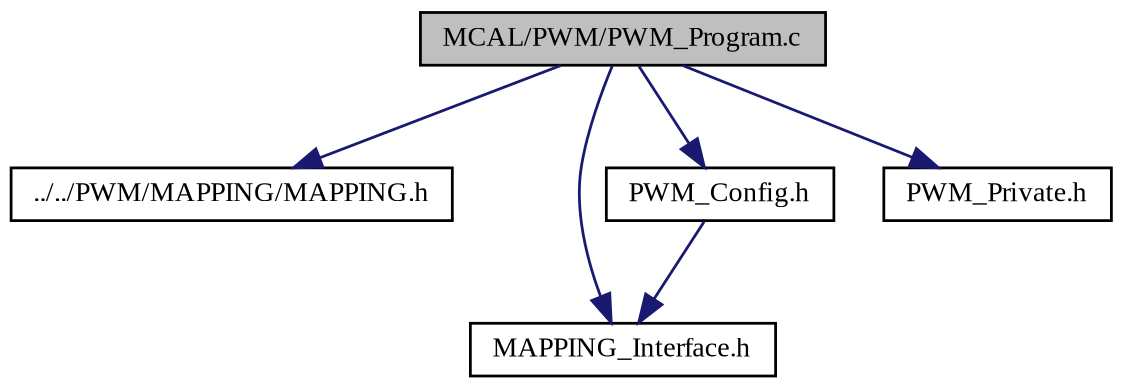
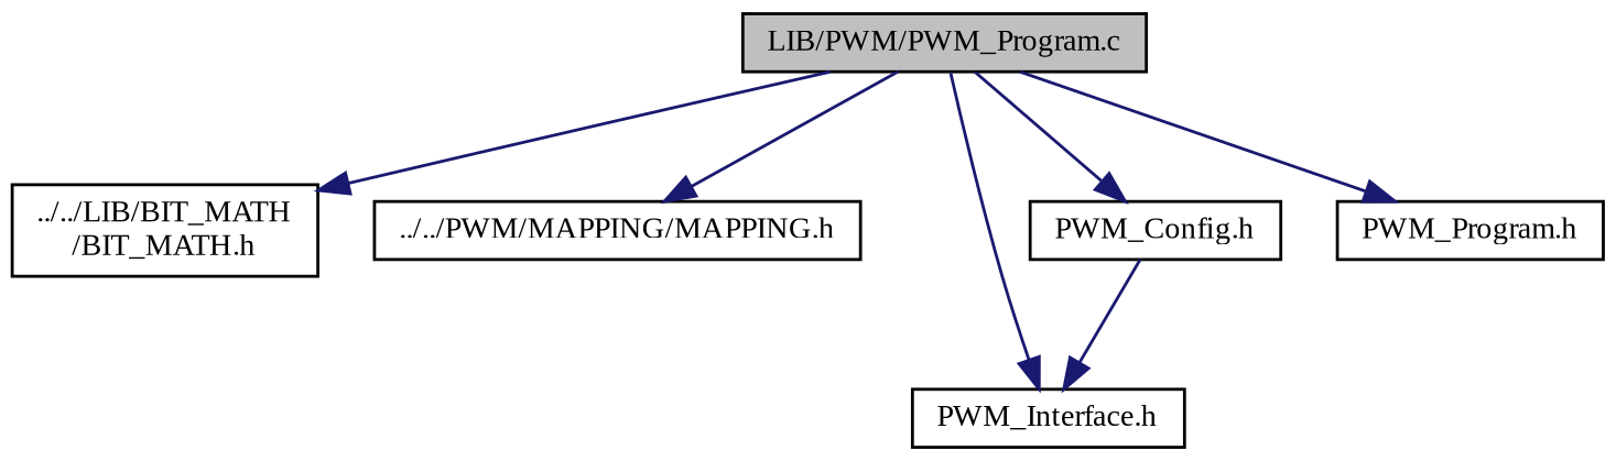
  digraph {
    fontname="Liberation Serif"
    node [color=black fillcolor=white fontname="Liberation Serif" fontsize=10 shape=record style=filled]
    edge [color=midnightblue fontname="Liberation Serif" fontsize=10 labelfontname=Helvetica labelfontsize=10 style=solid]
-   n1 [fillcolor=grey75 fontcolor=black height=0.2 label="MCAL/PWM/PWM_Program.c" width=0.4]
+   n1 [fillcolor=grey75 fontcolor=black height=0.2 label="LIB/PWM/PWM_Program.c" width=0.4]
+   n2 [height=0.2 label="../../LIB/BIT_MATH\l/BIT_MATH.h" width=0.4]
    n3 [height=0.2 label="../../PWM/MAPPING/MAPPING.h" width=0.4]
-   n4 [height=0.2 label="MAPPING_Interface.h" width=0.4]
+   n4 [height=0.2 label="PWM_Interface.h" width=0.4]
    n5 [height=0.2 label="PWM_Config.h" width=0.4]
-   n6 [height=0.2 label="PWM_Private.h" width=0.4]
+   n6 [height=0.2 label="PWM_Program.h" width=0.4]
+   n1 -> n2
    n1 -> n3
    n1 -> n4
    n1 -> n5
    n1 -> n6
    n5 -> n4
  }
